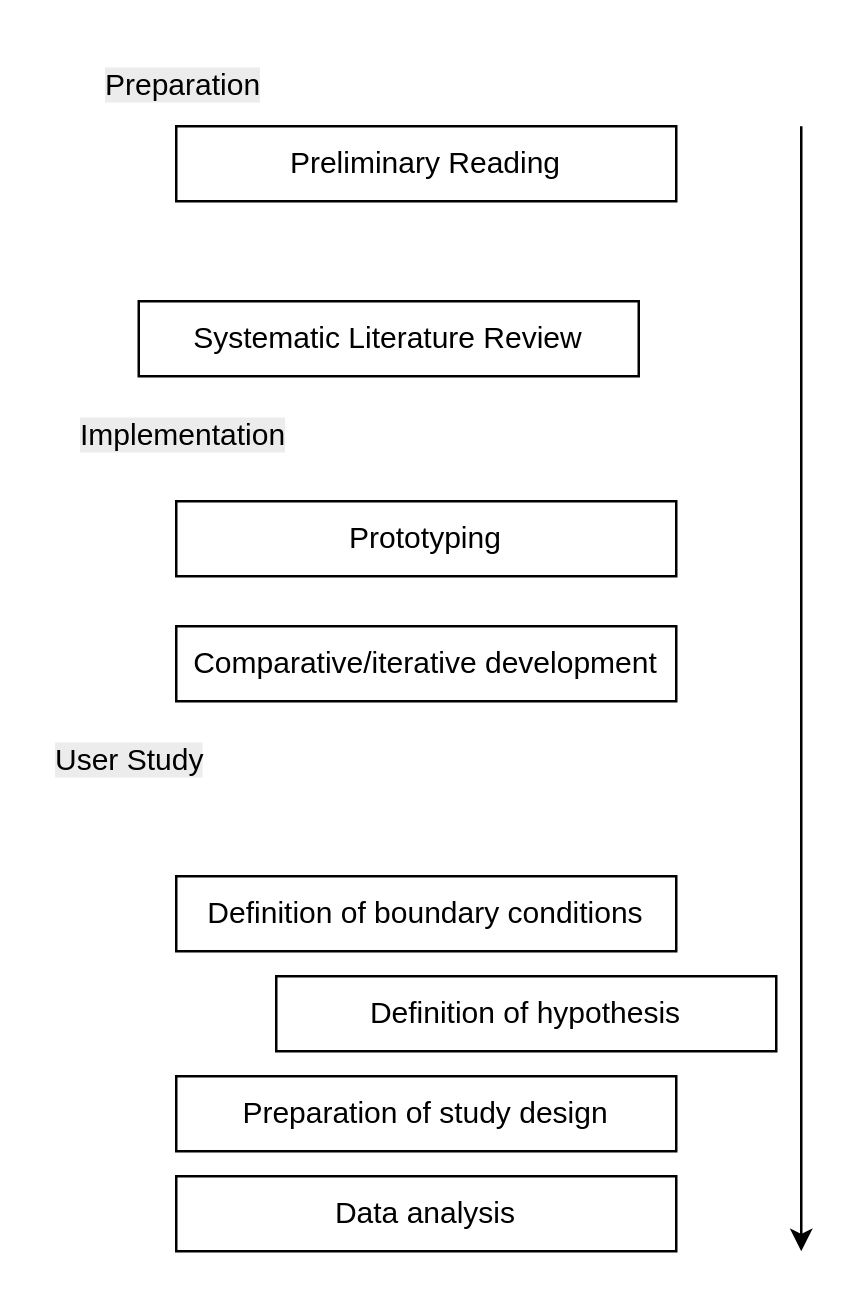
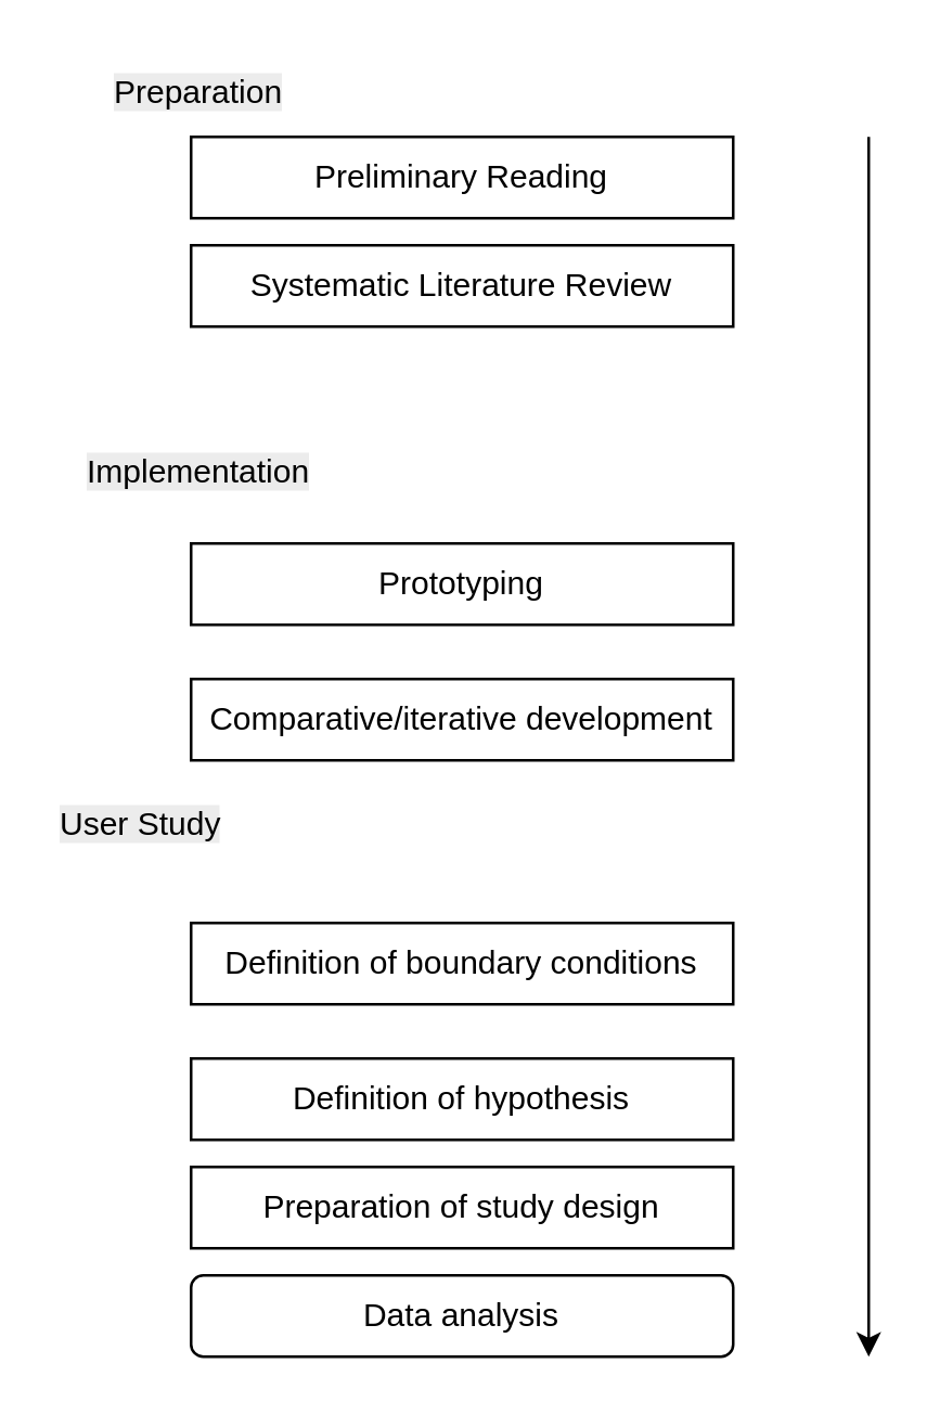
  <mxCell id="0" />
  <mxCell id="1" parent="0" />
  <mxCell id="2" value="Preliminary Reading" style="rounded=0;whiteSpace=wrap;html=1;" vertex="1" parent="1"><mxGeometry x="70" y="50" width="200" height="30" as="geometry" /></mxCell>
- <mxCell id="3" value="Systematic Literature Review" style="rounded=0;whiteSpace=wrap;html=1;" vertex="1" parent="1"><mxGeometry x="55" y="120" width="200" height="30" as="geometry" /></mxCell>
+ <mxCell id="3" value="Systematic Literature Review" style="rounded=0;whiteSpace=wrap;html=1;" vertex="1" parent="1"><mxGeometry x="70" y="90" width="200" height="30" as="geometry" /></mxCell>
  <mxCell id="4" value="Prototyping" style="rounded=0;whiteSpace=wrap;html=1;" vertex="1" parent="1"><mxGeometry x="70" y="200" width="200" height="30" as="geometry" /></mxCell>
  <mxCell id="5" value="&lt;span style=&quot;color: rgb(0, 0, 0); font-family: Helvetica; font-size: 12px; font-style: normal; font-variant-ligatures: normal; font-variant-caps: normal; font-weight: 400; letter-spacing: normal; orphans: 2; text-align: center; text-indent: 0px; text-transform: none; widows: 2; word-spacing: 0px; -webkit-text-stroke-width: 0px; white-space: normal; background-color: rgb(236, 236, 236); text-decoration-thickness: initial; text-decoration-style: initial; text-decoration-color: initial; display: inline !important; float: none;&quot;&gt;Preparation&lt;/span&gt;" style="text;whiteSpace=wrap;html=1;" vertex="1" parent="1"><mxGeometry x="40" y="20" width="100" height="40" as="geometry" /></mxCell>
  <mxCell id="6" value="&lt;span style=&quot;color: rgb(0, 0, 0); font-family: Helvetica; font-size: 12px; font-style: normal; font-variant-ligatures: normal; font-variant-caps: normal; font-weight: 400; letter-spacing: normal; orphans: 2; text-align: center; text-indent: 0px; text-transform: none; widows: 2; word-spacing: 0px; -webkit-text-stroke-width: 0px; white-space: normal; background-color: rgb(236, 236, 236); text-decoration-thickness: initial; text-decoration-style: initial; text-decoration-color: initial; float: none; display: inline !important;&quot;&gt;Implementation&lt;/span&gt;" style="text;whiteSpace=wrap;html=1;" vertex="1" parent="1"><mxGeometry x="30" y="160" width="100" height="40" as="geometry" /></mxCell>
  <mxCell id="7" value="Comparative/iterative development" style="rounded=0;whiteSpace=wrap;html=1;" vertex="1" parent="1"><mxGeometry x="70" y="250" width="200" height="30" as="geometry" /></mxCell>
  <mxCell id="8" value="&lt;span style=&quot;color: rgb(0, 0, 0); font-family: Helvetica; font-size: 12px; font-style: normal; font-variant-ligatures: normal; font-variant-caps: normal; font-weight: 400; letter-spacing: normal; orphans: 2; text-align: center; text-indent: 0px; text-transform: none; widows: 2; word-spacing: 0px; -webkit-text-stroke-width: 0px; white-space: normal; background-color: rgb(236, 236, 236); text-decoration-thickness: initial; text-decoration-style: initial; text-decoration-color: initial; float: none; display: inline !important;&quot;&gt;User Study&lt;/span&gt;" style="text;whiteSpace=wrap;html=1;" vertex="1" parent="1"><mxGeometry x="20" y="290" width="100" height="40" as="geometry" /></mxCell>
- <mxCell id="9" value="Definition of boundary conditions" style="rounded=0;whiteSpace=wrap;html=1;" vertex="1" parent="1"><mxGeometry x="70" y="350" width="200" height="30" as="geometry" /></mxCell>
- <mxCell id="10" value="Definition of hypothesis" style="rounded=0;whiteSpace=wrap;html=1;" vertex="1" parent="1"><mxGeometry x="110" y="390" width="200" height="30" as="geometry" /></mxCell>
+ <mxCell id="9" value="Definition of boundary conditions" style="rounded=0;whiteSpace=wrap;html=1;" vertex="1" parent="1"><mxGeometry x="70" y="340" width="200" height="30" as="geometry" /></mxCell>
+ <mxCell id="10" value="Definition of hypothesis" style="rounded=0;whiteSpace=wrap;html=1;" vertex="1" parent="1"><mxGeometry x="70" y="390" width="200" height="30" as="geometry" /></mxCell>
  <mxCell id="11" value="Preparation of study design" style="rounded=0;whiteSpace=wrap;html=1;" vertex="1" parent="1"><mxGeometry x="70" y="430" width="200" height="30" as="geometry" /></mxCell>
- <mxCell id="12" value="Data analysis" style="rounded=0;whiteSpace=wrap;html=1;" vertex="1" parent="1"><mxGeometry x="70" y="470" width="200" height="30" as="geometry" /></mxCell>
+ <mxCell id="12" value="Data analysis" style="whiteSpace=wrap;html=1;rounded=1;" vertex="1" parent="1"><mxGeometry x="70" y="470" width="200" height="30" as="geometry" /></mxCell>
  <mxCell id="13" value="" style="endArrow=classic;html=1;rounded=0;" edge="1" parent="1"><mxGeometry width="50" height="50" relative="1" as="geometry"><mxPoint x="320" y="50" as="sourcePoint" /><mxPoint x="320" y="500" as="targetPoint" /></mxGeometry></mxCell>
